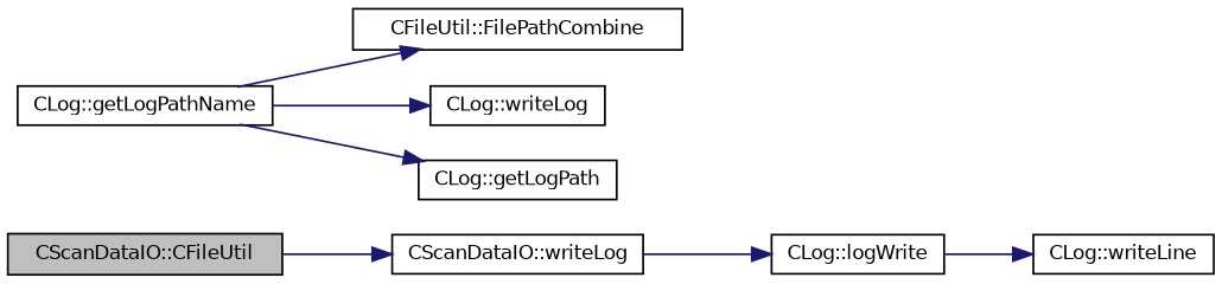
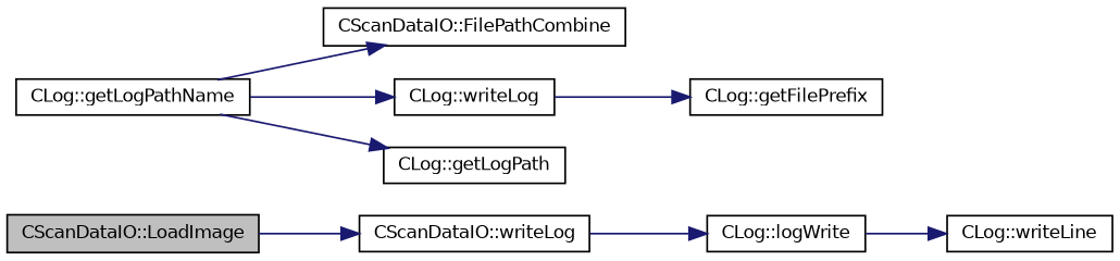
  digraph {
    rankdir=LR
    node [color=black fillcolor=white fontname=Helvetica fontsize=10 shape=record style=filled]
    edge [color=midnightblue fontname=Helvetica fontsize=10 labelfontname=Helvetica labelfontsize=10 style=solid]
-   n1 [fillcolor=grey75 fontcolor=black height=0.2 label="CScanDataIO::CFileUtil" width=0.4]
+   n1 [fillcolor=grey75 fontcolor=black height=0.2 label="CScanDataIO::LoadImage" width=0.4]
    n2 [height=0.2 label="CScanDataIO::writeLog" width=0.4]
    n3 [height=0.2 label="CLog::logWrite" width=0.4]
    n4 [height=0.2 label="CLog::writeLine" width=0.4]
    n5 [height=0.2 label="CLog::getLogPathName" width=0.4]
-   n6 [height=0.2 label="CFileUtil::FilePathCombine" width=0.4]
+   n6 [height=0.2 label="CScanDataIO::FilePathCombine" width=0.4]
    n7 [height=0.2 label="CLog::writeLog" width=0.4]
    n8 [height=0.2 label="CLog::getLogPath" width=0.4]
+   n9 [height=0.2 label="CLog::getFilePrefix" width=0.4]
    n1 -> n2
    n2 -> n3
    n3 -> n4
    n5 -> n6
    n5 -> n7
    n5 -> n8
+   n7 -> n9
  }
